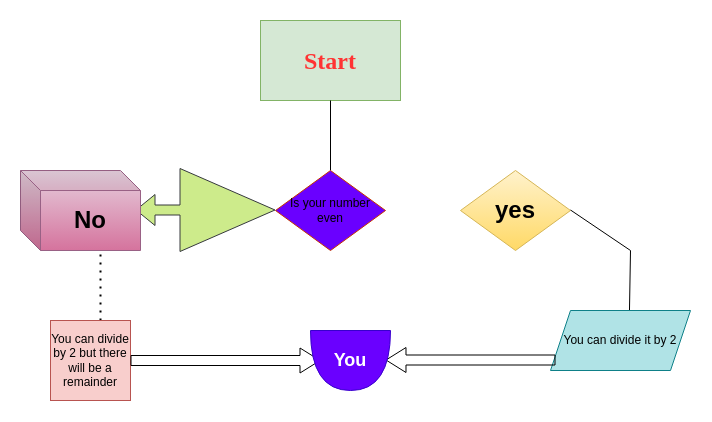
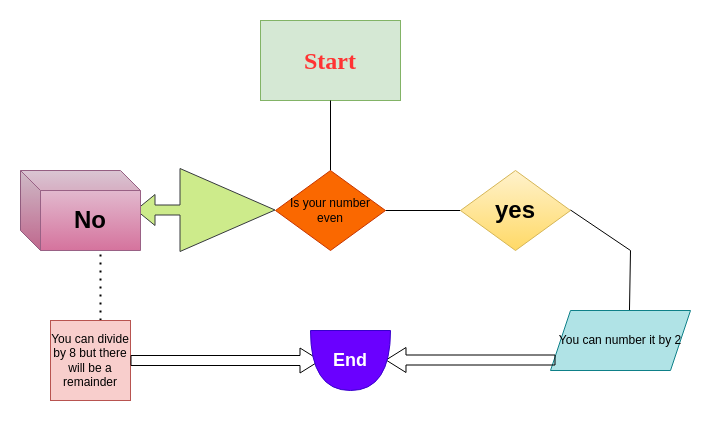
  <mxCell id="0" />
  <mxCell id="1" parent="0" />
  <mxCell id="2" value="&lt;h1&gt;&lt;font face=&quot;Comic Sans MS&quot; style=&quot;color: rgb(255, 51, 51); line-height: 150%;&quot;&gt;&lt;b&gt;Start&lt;/b&gt;&lt;/font&gt;&lt;/h1&gt;" style="whiteSpace=wrap;html=1;fillColor=#d5e8d4;strokeColor=#82b366;rounded=0;" vertex="1" parent="1"><mxGeometry x="260" y="20" width="140" height="80" as="geometry" /></mxCell>
  <mxCell id="3" value="" style="endArrow=none;html=1;rounded=0;entryX=0.5;entryY=1;entryDx=0;entryDy=0;" edge="1" parent="1" target="2"><mxGeometry width="50" height="50" relative="1" as="geometry"><mxPoint x="330" y="170" as="sourcePoint" /><mxPoint x="400" y="230" as="targetPoint" /></mxGeometry></mxCell>
- <mxCell id="5" value="Is your number even" style="rhombus;whiteSpace=wrap;html=1;fillColor=#6a00ff;fontColor=#000000;strokeColor=#C73500;" vertex="1" parent="1"><mxGeometry x="275" y="170" width="110" height="80" as="geometry" /></mxCell>
+ <mxCell id="4" value="" style="endArrow=none;html=1;rounded=0;exitX=0;exitY=0.5;exitDx=0;exitDy=0;entryX=1;entryY=0.5;entryDx=0;entryDy=0;" edge="1" parent="1" source="6" target="5"><mxGeometry width="50" height="50" relative="1" as="geometry"><mxPoint x="390" y="260" as="sourcePoint" /><mxPoint x="390" y="200" as="targetPoint" /></mxGeometry></mxCell>
+ <mxCell id="5" value="Is your number even" style="rhombus;whiteSpace=wrap;html=1;fillColor=#fa6800;fontColor=#000000;strokeColor=#C73500;" vertex="1" parent="1"><mxGeometry x="275" y="170" width="110" height="80" as="geometry" /></mxCell>
  <mxCell id="6" value="&lt;h1&gt;yes&lt;/h1&gt;" style="rhombus;whiteSpace=wrap;html=1;fillColor=#fff2cc;gradientColor=#ffd966;strokeColor=#d6b656;" vertex="1" parent="1"><mxGeometry x="460" y="170" width="110" height="80" as="geometry" /></mxCell>
  <mxCell id="7" value="" style="endArrow=none;html=1;rounded=0;entryX=0.564;entryY=0.017;entryDx=0;entryDy=0;entryPerimeter=0;" edge="1" parent="1" target="8"><mxGeometry width="50" height="50" relative="1" as="geometry"><mxPoint x="570" y="209.5" as="sourcePoint" /><mxPoint x="630" y="290" as="targetPoint" /><Array as="points"><mxPoint x="630" y="250" /></Array></mxGeometry></mxCell>
- <mxCell id="8" value="You can divide it by 2" style="shape=parallelogram;perimeter=parallelogramPerimeter;whiteSpace=wrap;html=1;fixedSize=1;fillColor=#b0e3e6;strokeColor=#0e8088;" vertex="1" parent="1"><mxGeometry x="550" y="310" width="140" height="60" as="geometry" /></mxCell>
+ <mxCell id="8" value="You can number it by 2" style="shape=parallelogram;perimeter=parallelogramPerimeter;whiteSpace=wrap;html=1;fixedSize=1;fillColor=#b0e3e6;strokeColor=#0e8088;" vertex="1" parent="1"><mxGeometry x="550" y="310" width="140" height="60" as="geometry" /></mxCell>
  <mxCell id="9" value="" style="shape=flexArrow;endArrow=classic;startArrow=classic;html=1;rounded=0;endWidth=72;endSize=31.33;fillColor=#cdeb8b;strokeColor=#36393d;" edge="1" parent="1"><mxGeometry width="100" height="100" relative="1" as="geometry"><mxPoint x="135" y="209.5" as="sourcePoint" /><mxPoint x="275" y="209.5" as="targetPoint" /></mxGeometry></mxCell>
  <mxCell id="10" value="" style="endArrow=none;dashed=1;html=1;dashPattern=1 3;strokeWidth=2;rounded=0;entryX=0.5;entryY=1;entryDx=0;entryDy=0;" edge="1" parent="1"><mxGeometry width="50" height="50" relative="1" as="geometry"><mxPoint x="100" y="320" as="sourcePoint" /><mxPoint x="100" y="250" as="targetPoint" /></mxGeometry></mxCell>
  <mxCell id="11" value="&lt;h1&gt;No&lt;/h1&gt;" style="shape=cube;whiteSpace=wrap;html=1;boundedLbl=1;backgroundOutline=1;darkOpacity=0.05;darkOpacity2=0.1;fillColor=#e6d0de;gradientColor=#d5739d;strokeColor=#996185;" vertex="1" parent="1"><mxGeometry x="20" y="170" width="120" height="80" as="geometry" /></mxCell>
- <mxCell id="12" value="You can divide by 2 but there will be a remainder" style="whiteSpace=wrap;html=1;aspect=fixed;fillColor=#f8cecc;strokeColor=#b85450;" vertex="1" parent="1"><mxGeometry x="50" y="320" width="80" height="80" as="geometry" /></mxCell>
+ <mxCell id="12" value="You can divide by 8 but there will be a remainder" style="whiteSpace=wrap;html=1;aspect=fixed;fillColor=#f8cecc;strokeColor=#b85450;" vertex="1" parent="1"><mxGeometry x="50" y="320" width="80" height="80" as="geometry" /></mxCell>
  <mxCell id="13" value="" style="shape=flexArrow;endArrow=classic;html=1;rounded=0;exitX=1;exitY=0.5;exitDx=0;exitDy=0;endWidth=14;endSize=6.33;" edge="1" parent="1" source="12"><mxGeometry width="50" height="50" relative="1" as="geometry"><mxPoint x="150" y="410" as="sourcePoint" /><mxPoint x="320" y="360" as="targetPoint" /></mxGeometry></mxCell>
  <mxCell id="14" value="" style="shape=flexArrow;endArrow=classic;html=1;rounded=0;exitX=1;exitY=0.5;exitDx=0;exitDy=0;endWidth=14;endSize=6.33;" edge="1" parent="1"><mxGeometry width="50" height="50" relative="1" as="geometry"><mxPoint x="555" y="359.5" as="sourcePoint" /><mxPoint x="385" y="359.5" as="targetPoint" /></mxGeometry></mxCell>
- <mxCell id="15" value="&lt;h2&gt;You&lt;/h2&gt;" style="shape=or;whiteSpace=wrap;html=1;direction=south;fillColor=#6a00ff;strokeColor=#3700CC;fontColor=#ffffff;" vertex="1" parent="1"><mxGeometry x="310" y="330" width="80" height="60" as="geometry" /></mxCell>
+ <mxCell id="15" value="&lt;h2&gt;End&lt;/h2&gt;" style="shape=or;whiteSpace=wrap;html=1;direction=south;fillColor=#6a00ff;strokeColor=#3700CC;fontColor=#ffffff;" vertex="1" parent="1"><mxGeometry x="310" y="330" width="80" height="60" as="geometry" /></mxCell>
